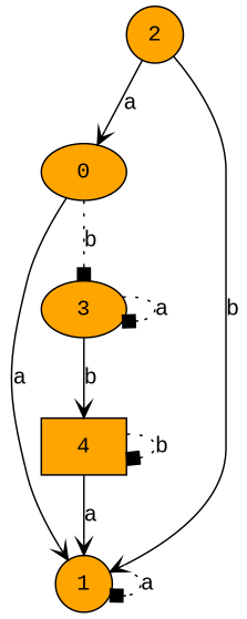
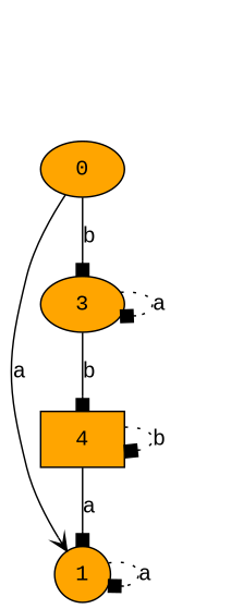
  digraph {
    d2tdocpreamble="\usetikzlibrary{automata}"
    d2tfigpreamble="\tikzstyle{every state}= [ draw=blue!50,very thick,fill=blue!20]  \tikzstyle{auto}= [fill=white]"
    fontname="Liberation Mono"
    ranksep=0.5
    node [fillcolor=orange fontname="Liberation Mono" shape=ellipse style="state,filled"]
    edge [arrowhead=vee fontname="Liberation Mono" lblstyle=auto style=solid topath="bend right"]
    n1 [label=0]
    n2 [label=1 shape=circle style="state, initial, accepting,filled"]
    n3 [label=3]
    n4 [label=4 shape=box]
-   n5 [label=2 shape=circle]
    n1 -> n2 [label=a]
-   n1 -> n3 [arrowhead=box label=b style=dotted]
+   n1 -> n3 [arrowhead=box label=b]
    n2 -> n2 [arrowhead=box label=a style=dotted topath="loop above"]
    n3 -> n3 [arrowhead=box label=a style=dotted topath="loop above"]
-   n3 -> n4 [label=b]
-   n4 -> n2 [label=a]
+   n3 -> n4 [arrowhead=box label=b]
+   n4 -> n2 [arrowhead=box label=a]
    n4 -> n4 [arrowhead=box label=b style=dotted topath="loop above"]
-   n5 -> n1 [label=a]
-   n5 -> n2 [label=b]
  }
